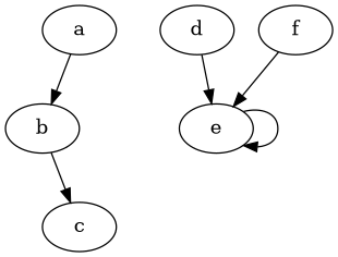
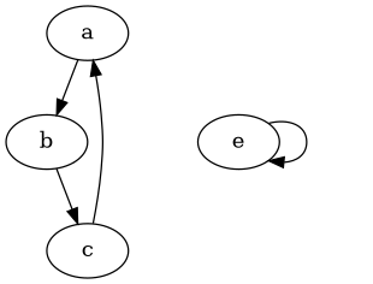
  digraph {
    a
    b
    c
-   d
    e
-   f
    a -> b
    b -> c
-   d -> e
+   c -> a
    e -> e
-   f -> e
  }
